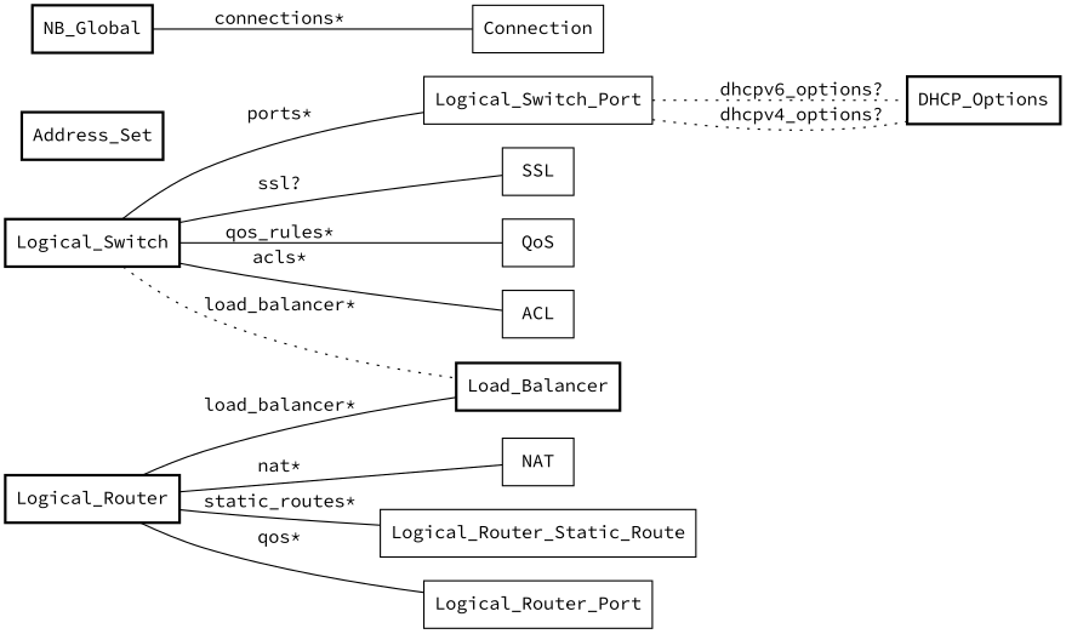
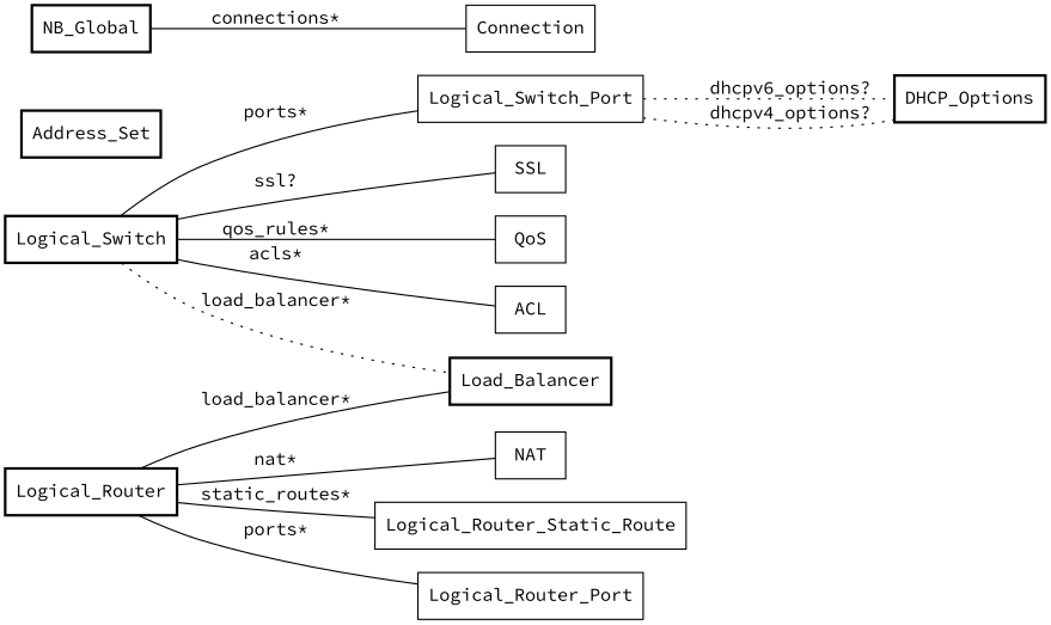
  digraph {
    fontname="Source Code Pro"
    rankdir=LR
    node [fontname="Source Code Pro" shape=box]
    edge [arrowhead=none arrowtail=none dir=none fontname="Source Code Pro"]
    Load_Balancer [style=bold]
    DHCP_Options [style=bold]
    Logical_Switch_Port
    Address_Set [style=bold]
    NB_Global [style=bold]
    Connection
    Logical_Switch [style=bold]
    SSL
    QoS
    ACL
    Logical_Router [style=bold]
    Logical_Router_Static_Route
    Logical_Router_Port
    NAT
    Logical_Switch_Port -> DHCP_Options [label="dhcpv6_options?" style=dotted]
    Logical_Switch_Port -> DHCP_Options [label="dhcpv4_options?" style=dotted]
    NB_Global -> Connection [label="connections*"]
    Logical_Switch -> Load_Balancer [label="load_balancer*" style=dotted]
    Logical_Switch -> Logical_Switch_Port [label="ports*"]
    Logical_Switch -> SSL [label="ssl?"]
    Logical_Switch -> QoS [label="qos_rules*"]
    Logical_Switch -> ACL [label="acls*"]
    Logical_Router -> Load_Balancer [label="load_balancer*"]
    Logical_Router -> Logical_Router_Static_Route [label="static_routes*"]
-   Logical_Router -> Logical_Router_Port [label="qos*"]
+   Logical_Router -> Logical_Router_Port [label="ports*"]
    Logical_Router -> NAT [label="nat*"]
  }
